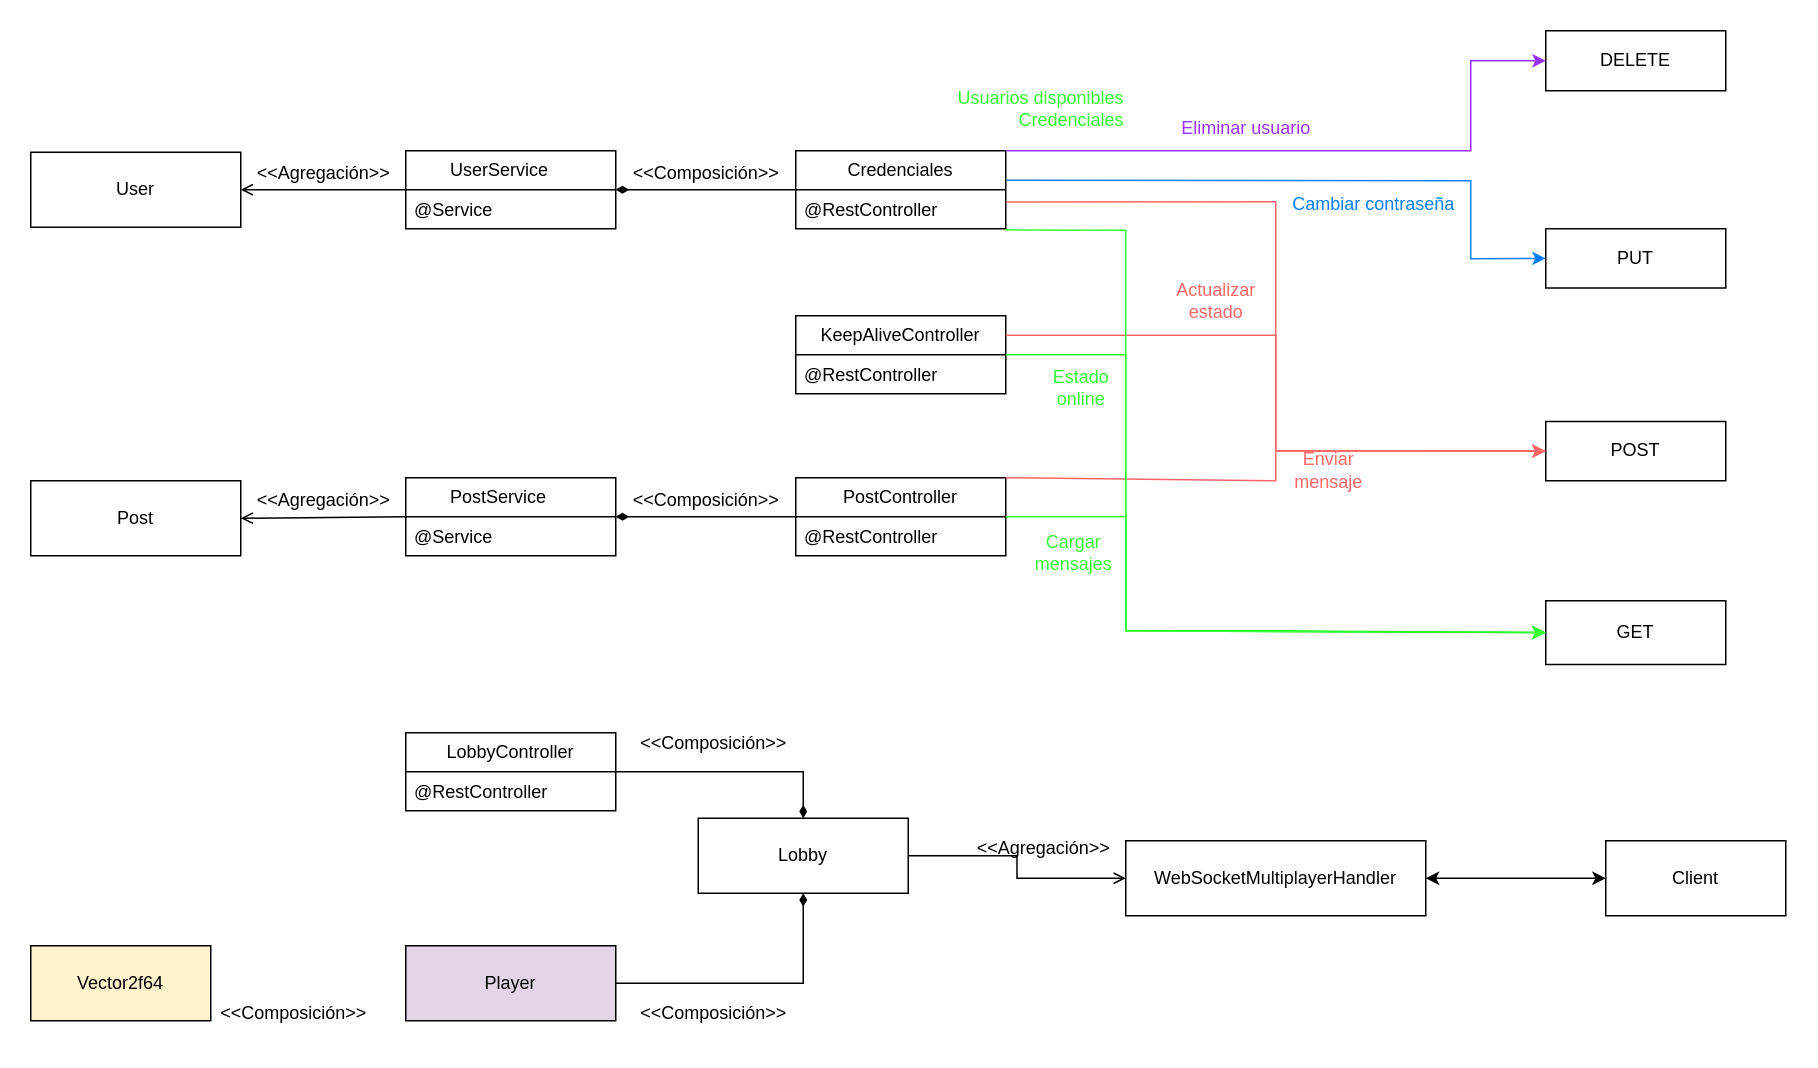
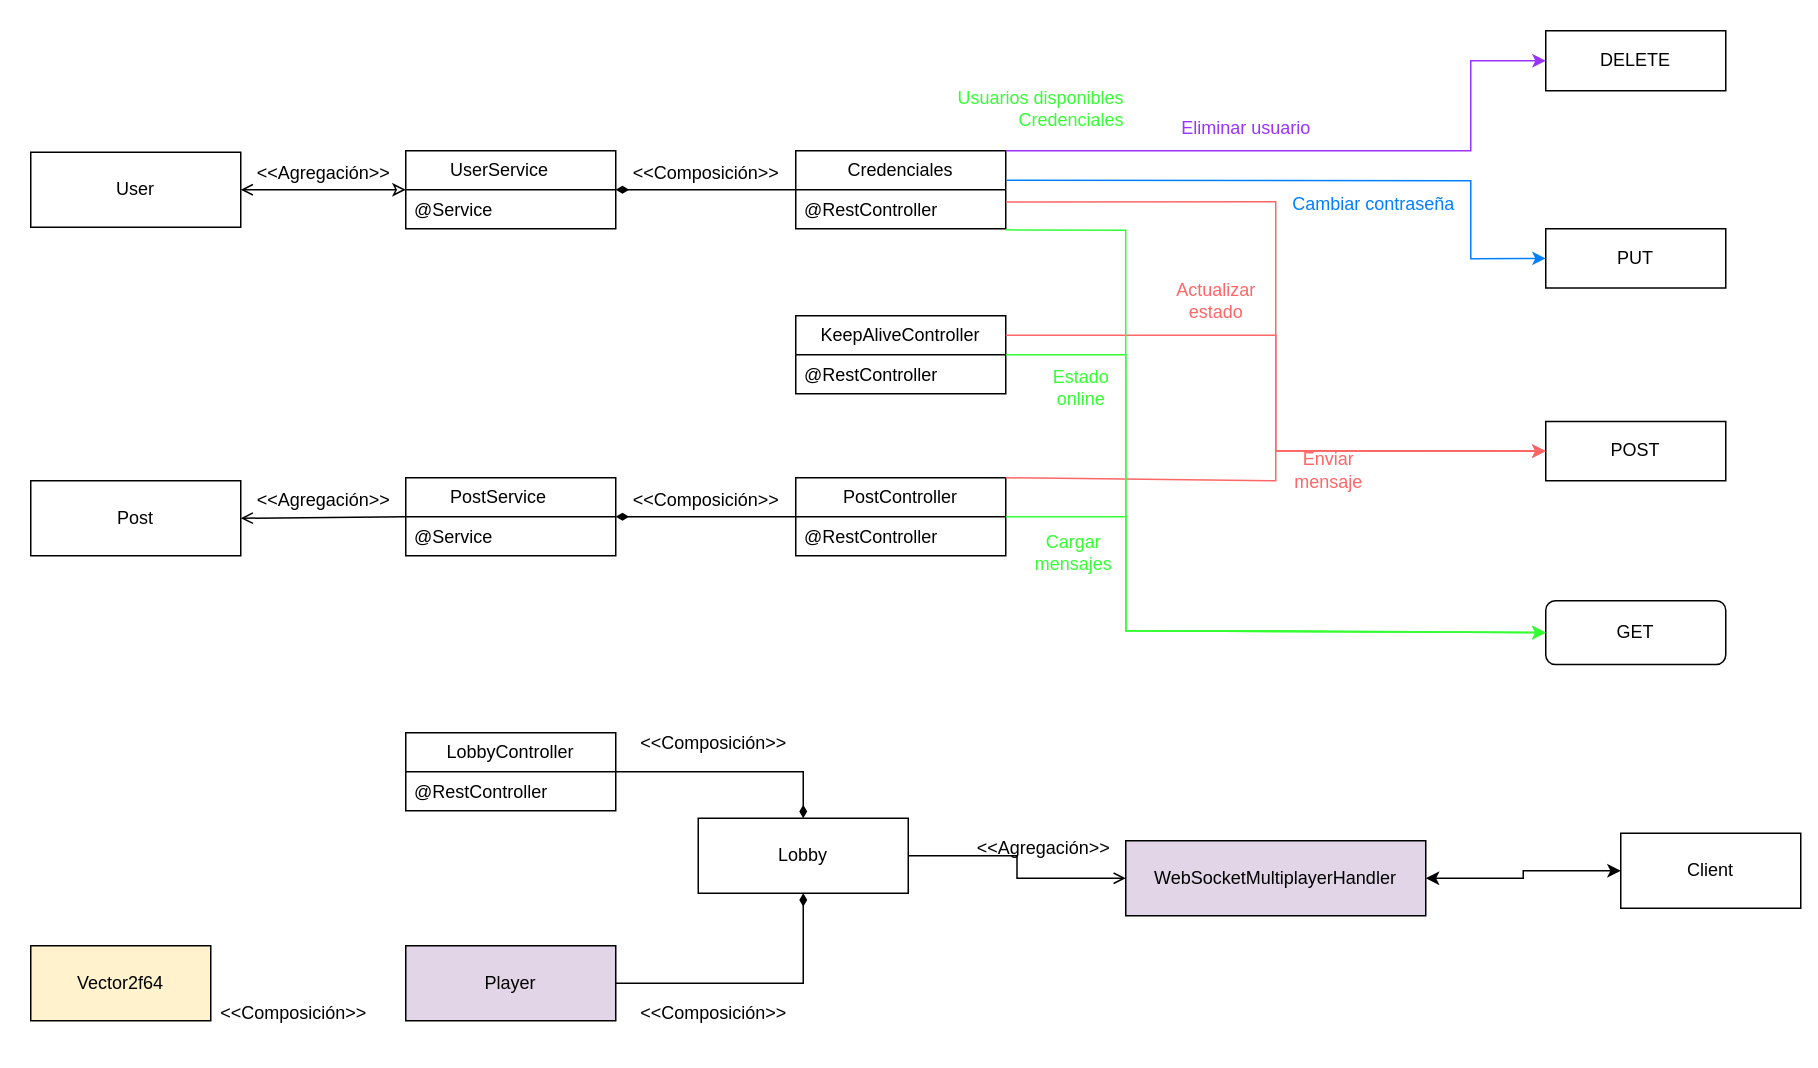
  <mxCell id="0" />
  <mxCell id="1" parent="0" />
  <mxCell id="2" value="UserService&lt;span style=&quot;white-space: pre;&quot;&gt;&#09;&lt;/span&gt;" style="swimlane;fontStyle=0;childLayout=stackLayout;horizontal=1;startSize=26;fillColor=none;horizontalStack=0;resizeParent=1;resizeParentMax=0;resizeLast=0;collapsible=1;marginBottom=0;whiteSpace=wrap;html=1;" parent="1" vertex="1"><mxGeometry x="270" y="100" width="140" height="52" as="geometry" /></mxCell>
  <mxCell id="3" value="@Service" style="text;strokeColor=none;fillColor=none;align=left;verticalAlign=top;spacingLeft=4;spacingRight=4;overflow=hidden;rotatable=0;points=[[0,0.5],[1,0.5]];portConstraint=eastwest;whiteSpace=wrap;html=1;" parent="2" vertex="1"><mxGeometry y="26" width="140" height="26" as="geometry" /></mxCell>
  <mxCell id="4" value="KeepAliveController" style="swimlane;fontStyle=0;childLayout=stackLayout;horizontal=1;startSize=26;fillColor=none;horizontalStack=0;resizeParent=1;resizeParentMax=0;resizeLast=0;collapsible=1;marginBottom=0;whiteSpace=wrap;html=1;" parent="1" vertex="1"><mxGeometry x="530" y="210" width="140" height="52" as="geometry"><mxRectangle x="110" y="360" width="140" height="30" as="alternateBounds" /></mxGeometry></mxCell>
  <mxCell id="5" value="@RestController" style="text;strokeColor=none;fillColor=none;align=left;verticalAlign=top;spacingLeft=4;spacingRight=4;overflow=hidden;rotatable=0;points=[[0,0.5],[1,0.5]];portConstraint=eastwest;whiteSpace=wrap;html=1;" parent="4" vertex="1"><mxGeometry y="26" width="140" height="26" as="geometry" /></mxCell>
  <mxCell id="6" value="Credenciales" style="swimlane;fontStyle=0;childLayout=stackLayout;horizontal=1;startSize=26;fillColor=none;horizontalStack=0;resizeParent=1;resizeParentMax=0;resizeLast=0;collapsible=1;marginBottom=0;whiteSpace=wrap;html=1;" parent="1" vertex="1"><mxGeometry x="530" y="100" width="140" height="52" as="geometry" /></mxCell>
  <mxCell id="7" value="@RestController" style="text;strokeColor=none;fillColor=none;align=left;verticalAlign=top;spacingLeft=4;spacingRight=4;overflow=hidden;rotatable=0;points=[[0,0.5],[1,0.5]];portConstraint=eastwest;whiteSpace=wrap;html=1;" parent="6" vertex="1"><mxGeometry y="26" width="140" height="26" as="geometry" /></mxCell>
  <mxCell id="8" value="PostService&lt;span style=&quot;white-space: pre;&quot;&gt;&#09;&lt;/span&gt;" style="swimlane;fontStyle=0;childLayout=stackLayout;horizontal=1;startSize=26;fillColor=none;horizontalStack=0;resizeParent=1;resizeParentMax=0;resizeLast=0;collapsible=1;marginBottom=0;whiteSpace=wrap;html=1;" parent="1" vertex="1"><mxGeometry x="270" y="318" width="140" height="52" as="geometry" /></mxCell>
  <mxCell id="9" value="@Service" style="text;strokeColor=none;fillColor=none;align=left;verticalAlign=top;spacingLeft=4;spacingRight=4;overflow=hidden;rotatable=0;points=[[0,0.5],[1,0.5]];portConstraint=eastwest;whiteSpace=wrap;html=1;" parent="8" vertex="1"><mxGeometry y="26" width="140" height="26" as="geometry" /></mxCell>
  <mxCell id="10" value="PostController" style="swimlane;fontStyle=0;childLayout=stackLayout;horizontal=1;startSize=26;fillColor=none;horizontalStack=0;resizeParent=1;resizeParentMax=0;resizeLast=0;collapsible=1;marginBottom=0;whiteSpace=wrap;html=1;" parent="1" vertex="1"><mxGeometry x="530" y="318" width="140" height="52" as="geometry" /></mxCell>
  <mxCell id="11" value="@RestController" style="text;strokeColor=none;fillColor=none;align=left;verticalAlign=top;spacingLeft=4;spacingRight=4;overflow=hidden;rotatable=0;points=[[0,0.5],[1,0.5]];portConstraint=eastwest;whiteSpace=wrap;html=1;" parent="10" vertex="1"><mxGeometry y="26" width="140" height="26" as="geometry" /></mxCell>
  <mxCell id="12" value="Post" style="html=1;whiteSpace=wrap;" parent="1" vertex="1"><mxGeometry x="20" y="320" width="140" height="50" as="geometry" /></mxCell>
  <mxCell id="13" value="User" style="html=1;whiteSpace=wrap;" parent="1" vertex="1"><mxGeometry x="20" y="101" width="140" height="50" as="geometry" /></mxCell>
  <mxCell id="14" value="PUT" style="rounded=0;whiteSpace=wrap;html=1;" parent="1" vertex="1"><mxGeometry x="1030" y="152" width="120" height="39.5" as="geometry" /></mxCell>
  <mxCell id="15" value="POST" style="rounded=0;whiteSpace=wrap;html=1;" parent="1" vertex="1"><mxGeometry x="1030" y="280.5" width="120" height="39.5" as="geometry" /></mxCell>
- <mxCell id="16" value="GET" style="rounded=0;whiteSpace=wrap;html=1;" parent="1" vertex="1"><mxGeometry x="1030" y="400" width="120" height="42.5" as="geometry" /></mxCell>
+ <mxCell id="16" value="GET" style="whiteSpace=wrap;html=1;rounded=1;" parent="1" vertex="1"><mxGeometry x="1030" y="400" width="120" height="42.5" as="geometry" /></mxCell>
  <mxCell id="17" value="DELETE" style="rounded=0;whiteSpace=wrap;html=1;" parent="1" vertex="1"><mxGeometry x="1030" y="20" width="120" height="40" as="geometry" /></mxCell>
- <mxCell id="18" value="" style="endArrow=none;html=1;rounded=0;entryX=0;entryY=0.5;entryDx=0;entryDy=0;exitX=1;exitY=0.5;exitDx=0;exitDy=0;startArrow=open;startFill=0;endFill=0;" parent="1" source="13" target="2" edge="1"><mxGeometry width="50" height="50" relative="1" as="geometry"><mxPoint x="200" y="180" as="sourcePoint" /><mxPoint x="250" y="130" as="targetPoint" /></mxGeometry></mxCell>
+ <mxCell id="18" value="" style="endArrow=classic;html=1;rounded=0;entryX=0;entryY=0.5;entryDx=0;entryDy=0;exitX=1;exitY=0.5;exitDx=0;exitDy=0;startArrow=open;startFill=0;endFill=0;" parent="1" source="13" target="2" edge="1"><mxGeometry width="50" height="50" relative="1" as="geometry"><mxPoint x="200" y="180" as="sourcePoint" /><mxPoint x="250" y="130" as="targetPoint" /></mxGeometry></mxCell>
  <mxCell id="19" value="" style="endArrow=none;html=1;rounded=0;entryX=0;entryY=0.5;entryDx=0;entryDy=0;exitX=1;exitY=0.5;exitDx=0;exitDy=0;startArrow=diamondThin;startFill=1;endFill=0;" parent="1" source="2" target="6" edge="1"><mxGeometry width="50" height="50" relative="1" as="geometry"><mxPoint x="260" y="136" as="sourcePoint" /><mxPoint x="300" y="136" as="targetPoint" /></mxGeometry></mxCell>
  <mxCell id="20" value="" style="endArrow=none;html=1;rounded=0;entryX=0;entryY=0.5;entryDx=0;entryDy=0;exitX=1;exitY=0.5;exitDx=0;exitDy=0;endFill=0;startArrow=open;startFill=0;" parent="1" source="12" target="8" edge="1"><mxGeometry width="50" height="50" relative="1" as="geometry"><mxPoint x="230" y="306" as="sourcePoint" /><mxPoint x="270" y="306" as="targetPoint" /></mxGeometry></mxCell>
  <mxCell id="21" value="" style="endArrow=none;html=1;rounded=0;entryX=0;entryY=0.5;entryDx=0;entryDy=0;exitX=1;exitY=0.5;exitDx=0;exitDy=0;startArrow=diamondThin;startFill=1;endFill=0;endSize=7;" parent="1" source="8" target="10" edge="1"><mxGeometry width="50" height="50" relative="1" as="geometry"><mxPoint x="430" y="306" as="sourcePoint" /><mxPoint x="470" y="306" as="targetPoint" /></mxGeometry></mxCell>
  <mxCell id="22" value="" style="endArrow=classic;html=1;rounded=0;entryX=0;entryY=0.5;entryDx=0;entryDy=0;exitX=1.002;exitY=0.314;exitDx=0;exitDy=0;strokeColor=#FF6666;exitPerimeter=0;" parent="1" source="7" target="15" edge="1"><mxGeometry width="50" height="50" relative="1" as="geometry"><mxPoint x="690" y="70" as="sourcePoint" /><mxPoint x="750" y="160" as="targetPoint" /><Array as="points"><mxPoint x="850" y="134" /><mxPoint x="850" y="300" /></Array></mxGeometry></mxCell>
  <mxCell id="23" value="" style="endArrow=classic;html=1;rounded=0;entryX=0;entryY=0.5;entryDx=0;entryDy=0;exitX=1;exitY=0;exitDx=0;exitDy=0;strokeColor=#9933FF;" parent="1" source="6" target="17" edge="1"><mxGeometry width="50" height="50" relative="1" as="geometry"><mxPoint x="520" y="220" as="sourcePoint" /><mxPoint x="750" y="160" as="targetPoint" /><Array as="points"><mxPoint x="980" y="100" /><mxPoint x="980" y="40" /></Array></mxGeometry></mxCell>
  <mxCell id="24" value="" style="endArrow=classic;html=1;rounded=0;entryX=0;entryY=0.5;entryDx=0;entryDy=0;strokeColor=#007FFF;exitX=1.005;exitY=0.378;exitDx=0;exitDy=0;exitPerimeter=0;" parent="1" source="6" target="14" edge="1"><mxGeometry width="50" height="50" relative="1" as="geometry"><mxPoint x="700" y="70" as="sourcePoint" /><mxPoint x="750" y="160" as="targetPoint" /><Array as="points"><mxPoint x="980" y="120" /><mxPoint x="980" y="172" /></Array></mxGeometry></mxCell>
  <mxCell id="25" value="" style="endArrow=classic;html=1;rounded=0;exitX=1;exitY=0;exitDx=0;exitDy=0;entryX=0;entryY=0.5;entryDx=0;entryDy=0;strokeColor=#FF6666;" parent="1" source="10" target="15" edge="1"><mxGeometry width="50" height="50" relative="1" as="geometry"><mxPoint x="550" y="340" as="sourcePoint" /><mxPoint x="600" y="290" as="targetPoint" /><Array as="points"><mxPoint x="850" y="320" /><mxPoint x="850" y="300" /></Array></mxGeometry></mxCell>
  <mxCell id="26" value="" style="endArrow=classic;html=1;rounded=0;entryX=0;entryY=0.5;entryDx=0;entryDy=0;exitX=1;exitY=0.5;exitDx=0;exitDy=0;strokeColor=#33FF33;" parent="1" source="10" target="16" edge="1"><mxGeometry width="50" height="50" relative="1" as="geometry"><mxPoint x="550" y="340" as="sourcePoint" /><mxPoint x="600" y="290" as="targetPoint" /><Array as="points"><mxPoint x="750" y="344" /><mxPoint x="750" y="420" /></Array></mxGeometry></mxCell>
  <mxCell id="27" value="" style="endArrow=classic;html=1;rounded=0;entryX=0;entryY=0.5;entryDx=0;entryDy=0;exitX=1;exitY=0.25;exitDx=0;exitDy=0;strokeColor=#FF6666;" parent="1" source="4" target="15" edge="1"><mxGeometry width="50" height="50" relative="1" as="geometry"><mxPoint x="450" y="300" as="sourcePoint" /><mxPoint x="500" y="250" as="targetPoint" /><Array as="points"><mxPoint x="770" y="223" /><mxPoint x="850" y="223" /><mxPoint x="850" y="300" /></Array></mxGeometry></mxCell>
  <mxCell id="28" value="&amp;lt;&amp;lt;Agregación&amp;gt;&amp;gt;" style="text;html=1;align=center;verticalAlign=middle;resizable=0;points=[];autosize=1;strokeColor=none;fillColor=none;" parent="1" vertex="1"><mxGeometry x="160" y="100" width="110" height="30" as="geometry" /></mxCell>
  <mxCell id="29" value="&amp;lt;&amp;lt;Agregación&amp;gt;&amp;gt;" style="text;html=1;align=center;verticalAlign=middle;resizable=0;points=[];autosize=1;strokeColor=none;fillColor=none;" parent="1" vertex="1"><mxGeometry x="160" y="318" width="110" height="30" as="geometry" /></mxCell>
  <mxCell id="30" value="&amp;lt;&amp;lt;Composición&amp;gt;&amp;gt;" style="text;html=1;align=center;verticalAlign=middle;resizable=0;points=[];autosize=1;strokeColor=none;fillColor=none;" parent="1" vertex="1"><mxGeometry x="410" y="318" width="120" height="30" as="geometry" /></mxCell>
  <mxCell id="31" value="&amp;lt;&amp;lt;Composición&amp;gt;&amp;gt;" style="text;html=1;align=center;verticalAlign=middle;resizable=0;points=[];autosize=1;strokeColor=none;fillColor=none;" parent="1" vertex="1"><mxGeometry x="410" y="100" width="120" height="30" as="geometry" /></mxCell>
  <mxCell id="32" value="" style="endArrow=classic;html=1;rounded=0;entryX=0;entryY=0.5;entryDx=0;entryDy=0;exitX=1;exitY=0.5;exitDx=0;exitDy=0;strokeColor=#33FF33;" parent="1" source="4" target="16" edge="1"><mxGeometry width="50" height="50" relative="1" as="geometry"><mxPoint x="690" y="230" as="sourcePoint" /><mxPoint x="690" y="210" as="targetPoint" /><Array as="points"><mxPoint x="750" y="236" /><mxPoint x="750" y="420" /></Array></mxGeometry></mxCell>
  <mxCell id="33" value="" style="endArrow=classic;html=1;rounded=0;entryX=0;entryY=0.5;entryDx=0;entryDy=0;exitX=0.998;exitY=1.028;exitDx=0;exitDy=0;strokeColor=#33FF33;exitPerimeter=0;" parent="1" source="7" target="16" edge="1"><mxGeometry width="50" height="50" relative="1" as="geometry"><mxPoint x="640" y="260" as="sourcePoint" /><mxPoint x="690" y="210" as="targetPoint" /><Array as="points"><mxPoint x="750" y="153" /><mxPoint x="750" y="420" /><mxPoint x="850" y="420" /></Array></mxGeometry></mxCell>
  <mxCell id="34" value="Eliminar usuario" style="text;html=1;align=center;verticalAlign=middle;resizable=0;points=[];autosize=1;strokeColor=none;fillColor=none;fontColor=#9933FF;" parent="1" vertex="1"><mxGeometry x="775" y="70" width="110" height="30" as="geometry" /></mxCell>
  <mxCell id="35" value="Cambiar contraseña" style="text;html=1;align=center;verticalAlign=middle;resizable=0;points=[];autosize=1;strokeColor=none;fillColor=none;fontColor=#007FFF;" parent="1" vertex="1"><mxGeometry x="850" y="121" width="130" height="30" as="geometry" /></mxCell>
  <mxCell id="36" value="Estado&lt;br&gt;online" style="text;html=1;align=center;verticalAlign=middle;resizable=0;points=[];autosize=1;strokeColor=none;fillColor=none;fontColor=#33FF33;" parent="1" vertex="1"><mxGeometry x="690" y="238" width="60" height="40" as="geometry" /></mxCell>
  <mxCell id="37" value="Usuarios disponibles&lt;br&gt;Credenciales" style="text;html=1;align=right;verticalAlign=middle;resizable=0;points=[];autosize=1;strokeColor=none;fillColor=none;fontColor=#33FF33;" parent="1" vertex="1"><mxGeometry x="620" y="52" width="130" height="40" as="geometry" /></mxCell>
  <mxCell id="38" value="Cargar&lt;br&gt;mensajes" style="text;html=1;align=center;verticalAlign=middle;resizable=0;points=[];autosize=1;strokeColor=none;fillColor=none;fontColor=#33FF33;" parent="1" vertex="1"><mxGeometry x="680" y="348" width="70" height="40" as="geometry" /></mxCell>
  <mxCell id="39" value="Enviar&lt;br&gt;mensaje" style="text;html=1;align=center;verticalAlign=middle;resizable=0;points=[];autosize=1;strokeColor=none;fillColor=none;fontColor=#FF6666;" parent="1" vertex="1"><mxGeometry x="850" y="293" width="70" height="40" as="geometry" /></mxCell>
  <mxCell id="40" value="Actualizar&lt;br&gt;estado" style="text;html=1;align=center;verticalAlign=middle;resizable=0;points=[];autosize=1;strokeColor=none;fillColor=none;fontColor=#FF6666;" parent="1" vertex="1"><mxGeometry x="770" y="180" width="80" height="40" as="geometry" /></mxCell>
  <mxCell id="41" value="" style="edgeStyle=orthogonalEdgeStyle;rounded=0;orthogonalLoop=1;jettySize=auto;html=1;endArrow=diamondThin;endFill=1;" edge="1" parent="1" source="42" target="45"><mxGeometry relative="1" as="geometry" /></mxCell>
  <mxCell id="42" value="LobbyController" style="swimlane;fontStyle=0;childLayout=stackLayout;horizontal=1;startSize=26;fillColor=none;horizontalStack=0;resizeParent=1;resizeParentMax=0;resizeLast=0;collapsible=1;marginBottom=0;whiteSpace=wrap;html=1;" vertex="1" parent="1"><mxGeometry x="270" y="488" width="140" height="52" as="geometry"><mxRectangle x="440" y="720" width="130" height="30" as="alternateBounds" /></mxGeometry></mxCell>
  <mxCell id="43" value="@RestController" style="text;strokeColor=none;fillColor=none;align=left;verticalAlign=top;spacingLeft=4;spacingRight=4;overflow=hidden;rotatable=0;points=[[0,0.5],[1,0.5]];portConstraint=eastwest;whiteSpace=wrap;html=1;" vertex="1" parent="42"><mxGeometry y="26" width="140" height="26" as="geometry" /></mxCell>
  <mxCell id="44" value="" style="edgeStyle=orthogonalEdgeStyle;rounded=0;orthogonalLoop=1;jettySize=auto;html=1;endArrow=open;endFill=0;" edge="1" parent="1" source="45" target="50"><mxGeometry relative="1" as="geometry" /></mxCell>
  <mxCell id="45" value="Lobby" style="whiteSpace=wrap;html=1;fillColor=none;fontStyle=0;startSize=26;" vertex="1" parent="1"><mxGeometry x="465" y="545" width="140" height="50" as="geometry" /></mxCell>
  <mxCell id="46" value="Vector2f64" style="rounded=0;whiteSpace=wrap;html=1;fillColor=#fff2cc;" vertex="1" parent="1"><mxGeometry x="20" y="630" width="120" height="50" as="geometry" /></mxCell>
  <mxCell id="47" value="" style="edgeStyle=orthogonalEdgeStyle;rounded=0;orthogonalLoop=1;jettySize=auto;html=1;endArrow=diamondThin;endFill=1;" edge="1" parent="1" source="48" target="45"><mxGeometry relative="1" as="geometry" /></mxCell>
  <mxCell id="48" value="Player" style="rounded=0;whiteSpace=wrap;html=1;fillColor=#e1d5e7;" vertex="1" parent="1"><mxGeometry x="270" y="630" width="140" height="50" as="geometry" /></mxCell>
  <mxCell id="49" value="" style="edgeStyle=orthogonalEdgeStyle;rounded=0;orthogonalLoop=1;jettySize=auto;html=1;startArrow=classic;startFill=1;" edge="1" parent="1" source="50" target="55"><mxGeometry relative="1" as="geometry" /></mxCell>
- <mxCell id="50" value="WebSocketMultiplayerHandler" style="rounded=0;whiteSpace=wrap;html=1;" vertex="1" parent="1"><mxGeometry x="750" y="560" width="200" height="50" as="geometry" /></mxCell>
+ <mxCell id="50" value="WebSocketMultiplayerHandler" style="rounded=0;whiteSpace=wrap;html=1;fillColor=#e1d5e7;" vertex="1" parent="1"><mxGeometry x="750" y="560" width="200" height="50" as="geometry" /></mxCell>
  <mxCell id="51" value="&amp;lt;&amp;lt;Composición&amp;gt;&amp;gt;" style="text;html=1;align=center;verticalAlign=middle;resizable=0;points=[];autosize=1;strokeColor=none;fillColor=none;" vertex="1" parent="1"><mxGeometry x="135" y="660" width="120" height="30" as="geometry" /></mxCell>
  <mxCell id="52" value="&amp;lt;&amp;lt;Composición&amp;gt;&amp;gt;" style="text;html=1;align=center;verticalAlign=middle;resizable=0;points=[];autosize=1;strokeColor=none;fillColor=none;" vertex="1" parent="1"><mxGeometry x="415" y="480" width="120" height="30" as="geometry" /></mxCell>
  <mxCell id="53" value="&amp;lt;&amp;lt;Composición&amp;gt;&amp;gt;" style="text;html=1;align=center;verticalAlign=middle;resizable=0;points=[];autosize=1;strokeColor=none;fillColor=none;" vertex="1" parent="1"><mxGeometry x="415" y="660" width="120" height="30" as="geometry" /></mxCell>
  <mxCell id="54" value="&amp;lt;&amp;lt;Agregación&amp;gt;&amp;gt;" style="text;html=1;align=center;verticalAlign=middle;resizable=0;points=[];autosize=1;strokeColor=none;fillColor=none;" vertex="1" parent="1"><mxGeometry x="640" y="550" width="110" height="30" as="geometry" /></mxCell>
- <mxCell id="55" value="Client" style="whiteSpace=wrap;html=1;rounded=0;" vertex="1" parent="1"><mxGeometry x="1070" y="560" width="120" height="50" as="geometry" /></mxCell>
+ <mxCell id="55" value="Client" style="whiteSpace=wrap;html=1;rounded=0;" vertex="1" parent="1"><mxGeometry x="1080" y="555" width="120" height="50" as="geometry" /></mxCell>
